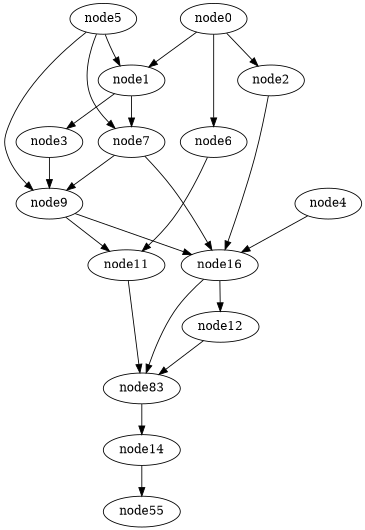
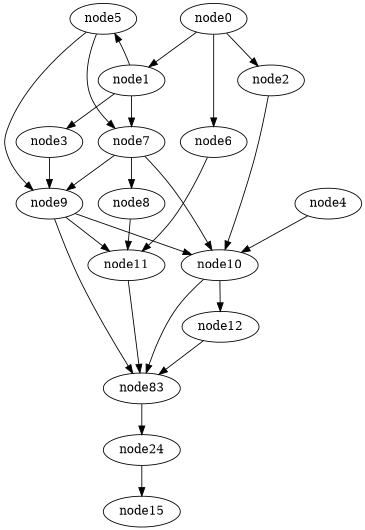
  digraph {
-   node14
-   node15 [label=node55]
+   node14 [label=node24]
+   node15
    n3 [label=node83]
    node12
    node11
-   node10 [label=node16]
+   node10
    node9
+   node8
    node7
    node6
    node5
    node4
    node3
    node2
    node1
    node0
    node14 -> node15
    n3 -> node14
    node12 -> n3
    node11 -> n3
    node10 -> n3
    node10 -> node12
+   node9 -> n3
    node9 -> node11
    node9 -> node10
+   node8 -> node11
    node7 -> node10
    node7 -> node9
+   node7 -> node8
    node6 -> node11
    node5 -> node9
    node5 -> node7
    node4 -> node10
    node3 -> node9
    node2 -> node10
    node1 -> node7
-   node5 -> node1
+   node1 -> node5
    node1 -> node3
    node0 -> node6
    node0 -> node2
    node0 -> node1
  }
